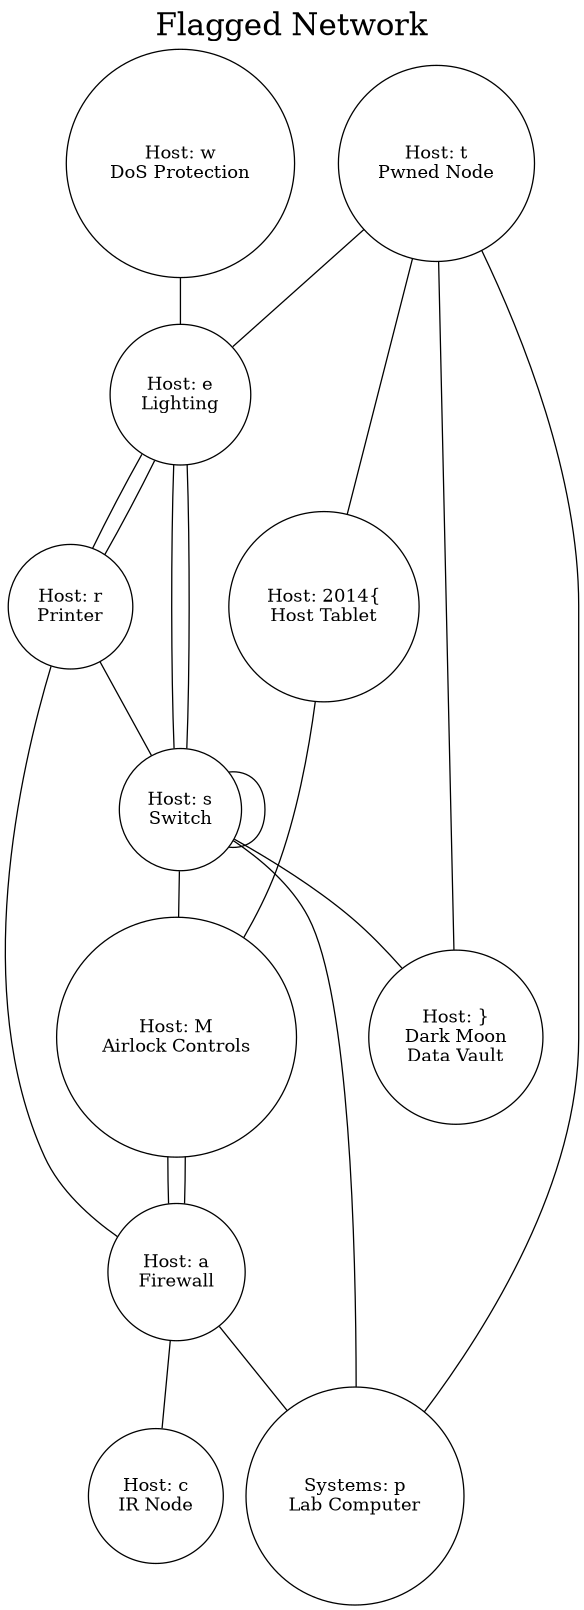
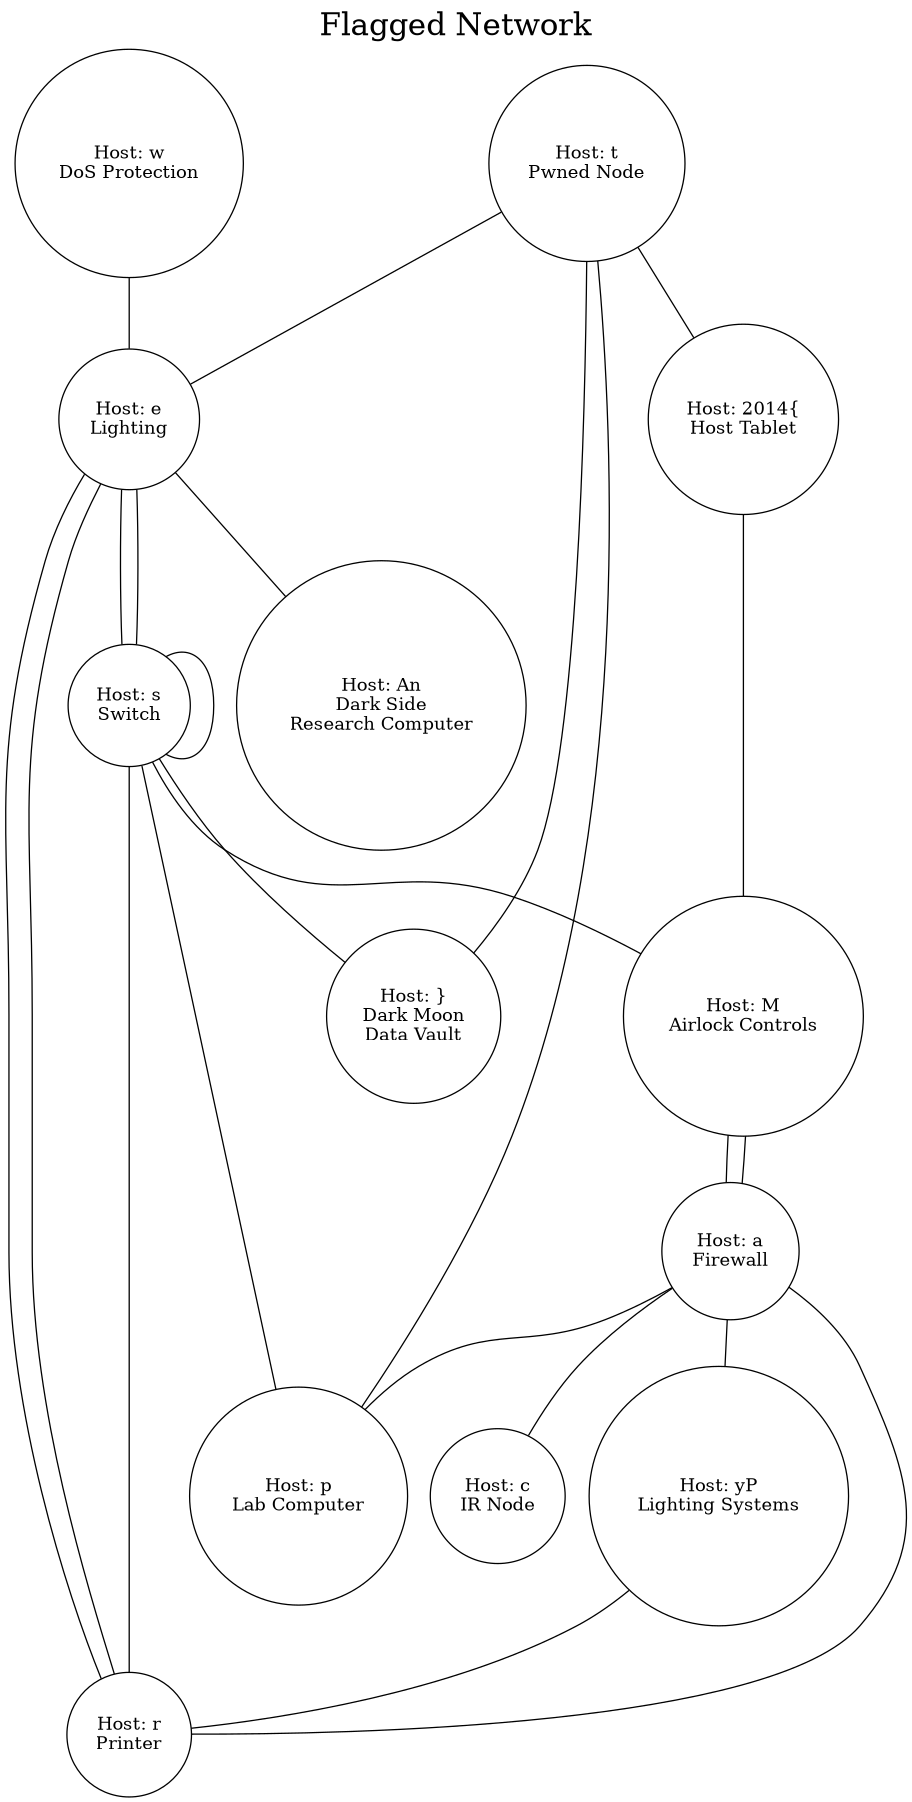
  graph {
    fontsize=24
    label="Flagged Network"
    labelloc=t
    node [shape=circle]
    n1 [label="Host: t\nPwned Node"]
    n2 [label="Host: e\nLighting"]
    n3 [label="Host: 2014{\nHost Tablet"]
    n4 [label="Host: s\nSwitch"]
    n5 [label="Host: r\nPrinter"]
+   n6 [label="Host: An\nDark Side\nResearch Computer"]
    n7 [label="Host: M\nAirlock Controls"]
    n8 [label="Host: }\nDark Moon\nData Vault"]
    n9 [label="Host: a\nFirewall"]
    n10 [label="Host: w\nDoS Protection"]
    n11 [label="Host: c\nIR Node"]
-   n12 [label="Systems: p\nLab Computer"]
+   n12 [label="Host: p\nLab Computer"]
+   n13 [label="Host: yP\nLighting Systems"]
    n1 -- n2
    n1 -- n3
    n2 -- n4
    n2 -- n5
    n2 -- n5
+   n2 -- n6
    n3 -- n7
    n4 -- n2
    n4 -- n4
    n4 -- n7
    n4 -- n8
    n5 -- n4
    n5 -- n9
    n7 -- n9
    n7 -- n9
    n8 -- n1
    n9 -- n11
    n9 -- n12
+   n9 -- n13
    n10 -- n2
    n12 -- n1
    n12 -- n4
+   n13 -- n5
  }
